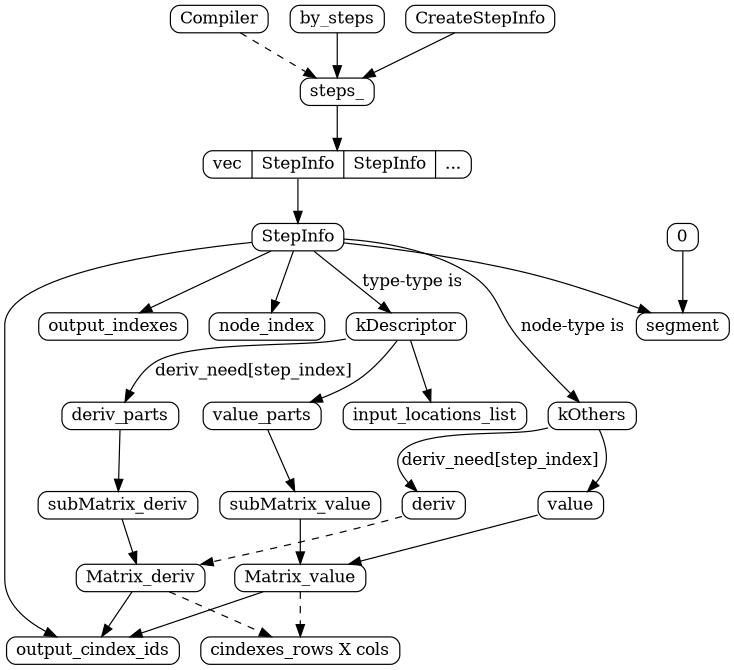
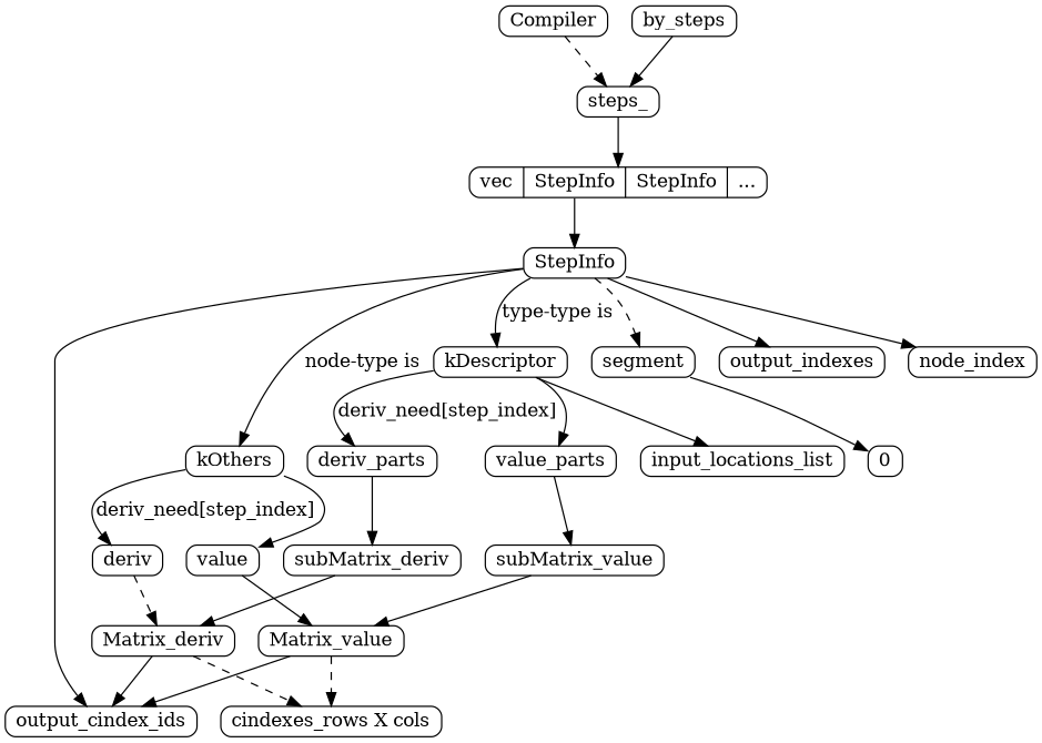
  digraph {
    rankdir=TB
    node [shape=Mrecord]
    Compiler [height=.1 width=.1]
    steps_ [height=.1 width=.1]
    n3 [height=.1 label="vec | <one> StepInfo | StepInfo | ..." width=.1]
    StepInfo [height=.1 width=.1]
    output_cindex_ids [height=.1 width=.1]
    segment [height=.1 width=.1]
    output_indexes [height=.1 width=.1]
    node_index [height=.1 width=.1]
    kDescriptor [height=.1 width=.1]
    kOthers [height=.1 width=.1]
    0 [height=.1 width=.1]
    value_parts [height=.1 width=.1]
    deriv_parts [height=.1 width=.1]
    input_locations_list [height=.1 width=.1]
    value [height=.1 width=.1]
    deriv [height=.1 width=.1]
    Matrix_value [height=.1 width=.1]
    n18 [height=.1 label="cindexes_rows X cols" width=.1]
    Matrix_deriv [height=.1 width=.1]
    subMatrix_value [height=.1 width=.1]
    subMatrix_deriv [height=.1 width=.1]
    by_steps [height=.1 width=.1]
-   CreateStepInfo [height=.1 width=.1]
    subgraph sub_1 {
      Compiler
      steps_
      n3
      StepInfo
      output_cindex_ids
      segment
      output_indexes
      node_index
      kDescriptor
      kOthers
      0
      value_parts
      deriv_parts
      input_locations_list
      value
      deriv
      Matrix_value
      n18
      Matrix_deriv
      subMatrix_value
      subMatrix_deriv
    }
    Compiler -> steps_ [style=dashed]
    steps_ -> n3
    n3 -> StepInfo [tailport=one]
    StepInfo -> output_cindex_ids
-   StepInfo -> segment
+   StepInfo -> segment [style=dashed]
    StepInfo -> output_indexes
    StepInfo -> node_index
    StepInfo -> kDescriptor [label="type-type is"]
    StepInfo -> kOthers [label="node-type is"]
-   0 -> segment
+   segment -> 0
    kDescriptor -> value_parts
    kDescriptor -> deriv_parts [label="deriv_need[step_index]"]
    kDescriptor -> input_locations_list
    kOthers -> value
    kOthers -> deriv [label="deriv_need[step_index]"]
    value_parts -> subMatrix_value
    deriv_parts -> subMatrix_deriv
    value -> Matrix_value
    deriv -> Matrix_deriv [style=dashed]
    Matrix_value -> output_cindex_ids
    Matrix_value -> n18 [style=dashed]
    Matrix_deriv -> output_cindex_ids
    Matrix_deriv -> n18 [style=dashed]
    subMatrix_value -> Matrix_value
    subMatrix_deriv -> Matrix_deriv
    by_steps -> steps_
-   CreateStepInfo -> steps_
  }
